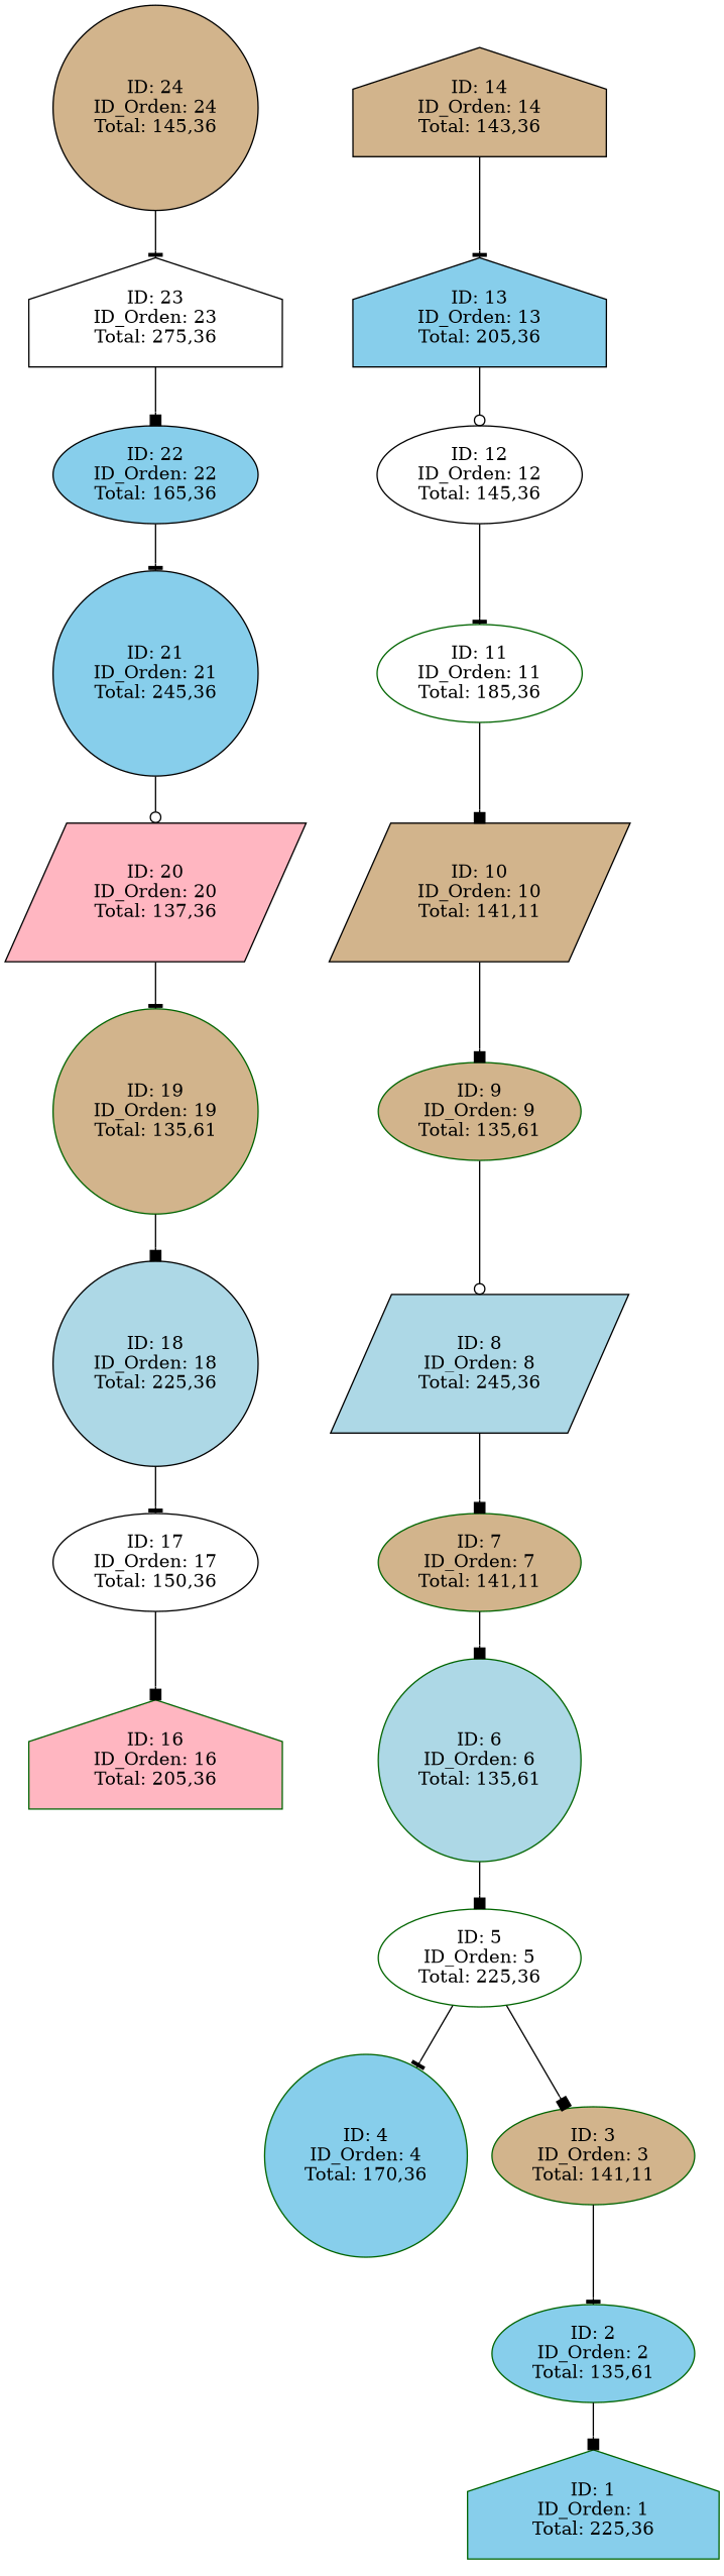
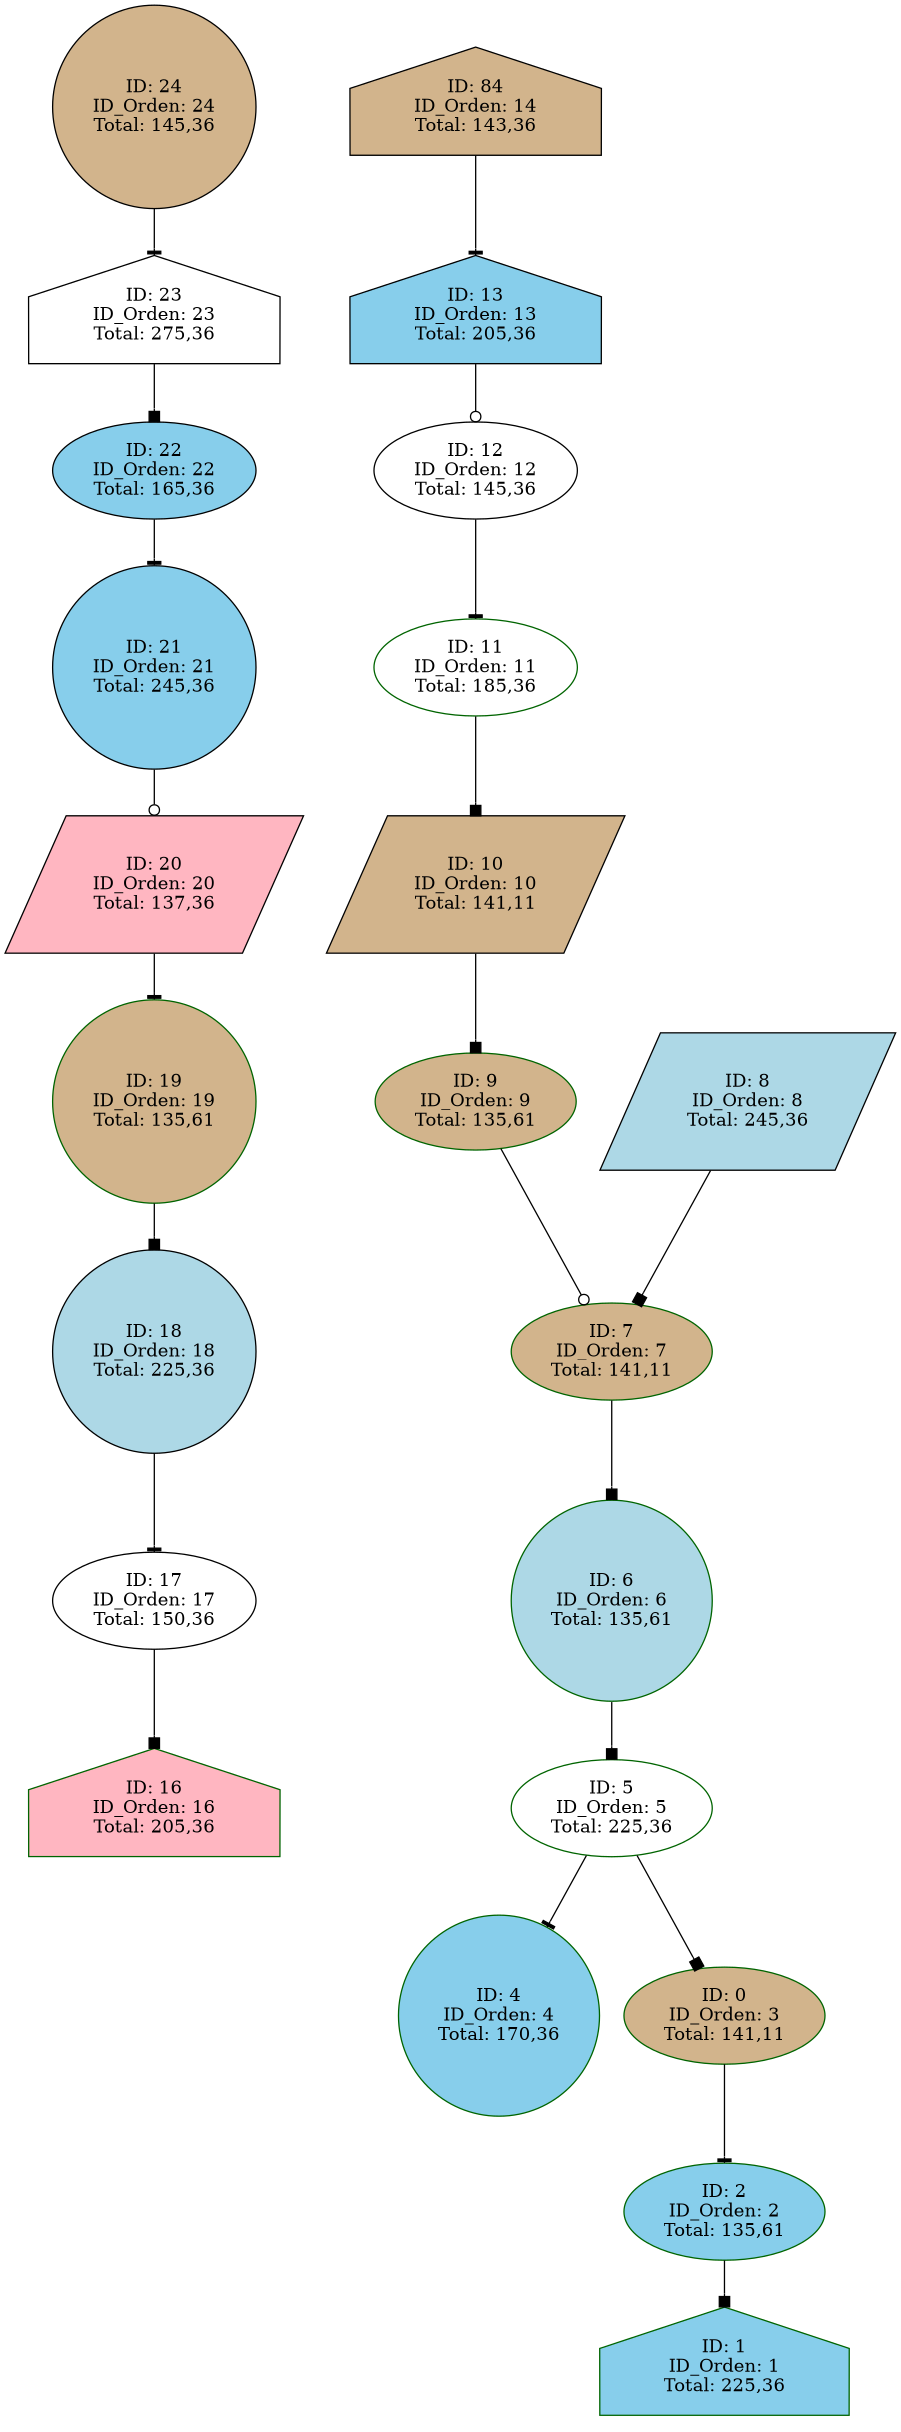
  digraph {
    rankdir=TB
    node [color=black fillcolor=tan shape=ellipse style=filled]
    edge [arrowhead=box]
    n1 [label="ID: 24\nID_Orden: 24\nTotal: 145,36" shape=circle]
    n2 [fillcolor=white label="ID: 23\nID_Orden: 23\nTotal: 275,36" shape=house]
    n3 [fillcolor=skyblue label="ID: 22\nID_Orden: 22\nTotal: 165,36"]
    n4 [fillcolor=skyblue label="ID: 21\nID_Orden: 21\nTotal: 245,36" shape=circle]
    n5 [fillcolor=lightpink label="ID: 20\nID_Orden: 20\nTotal: 137,36" shape=parallelogram]
    n6 [color=darkgreen label="ID: 19\nID_Orden: 19\nTotal: 135,61" shape=circle]
    n7 [fillcolor=lightblue label="ID: 18\nID_Orden: 18\nTotal: 225,36" shape=circle]
    n8 [fillcolor=white label="ID: 17\nID_Orden: 17\nTotal: 150,36"]
    n9 [color=darkgreen fillcolor=lightpink label="ID: 16\nID_Orden: 16\nTotal: 205,36" shape=house]
-   n10 [label="ID: 14\nID_Orden: 14\nTotal: 143,36" shape=house]
+   n10 [label="ID: 84\nID_Orden: 14\nTotal: 143,36" shape=house]
    n11 [fillcolor=skyblue label="ID: 13\nID_Orden: 13\nTotal: 205,36" shape=house]
    n12 [fillcolor=white label="ID: 12\nID_Orden: 12\nTotal: 145,36"]
    n13 [color=darkgreen fillcolor=white label="ID: 11\nID_Orden: 11\nTotal: 185,36"]
    n14 [label="ID: 10\nID_Orden: 10\nTotal: 141,11" shape=parallelogram]
    n15 [color=darkgreen label="ID: 9\nID_Orden: 9\nTotal: 135,61"]
    n16 [fillcolor=lightblue label="ID: 8\nID_Orden: 8\nTotal: 245,36" shape=parallelogram]
    n17 [color=darkgreen label="ID: 7\nID_Orden: 7\nTotal: 141,11"]
    n18 [color=darkgreen fillcolor=lightblue label="ID: 6\nID_Orden: 6\nTotal: 135,61" shape=circle]
    n19 [color=darkgreen fillcolor=white label="ID: 5\nID_Orden: 5\nTotal: 225,36"]
    n20 [color=darkgreen fillcolor=skyblue label="ID: 4\nID_Orden: 4\nTotal: 170,36" shape=circle]
-   n21 [color=darkgreen label="ID: 3\nID_Orden: 3\nTotal: 141,11"]
+   n21 [color=darkgreen label="ID: 0\nID_Orden: 3\nTotal: 141,11"]
    n22 [color=darkgreen fillcolor=skyblue label="ID: 2\nID_Orden: 2\nTotal: 135,61"]
    n23 [color=darkgreen fillcolor=skyblue label="ID: 1\nID_Orden: 1\nTotal: 225,36" shape=house]
    n1 -> n2 [arrowhead=tee]
    n2 -> n3
    n3 -> n4 [arrowhead=tee]
    n4 -> n5 [arrowhead=odot]
    n5 -> n6 [arrowhead=tee]
    n6 -> n7
    n7 -> n8 [arrowhead=tee]
    n8 -> n9
    n10 -> n11 [arrowhead=tee]
    n11 -> n12 [arrowhead=odot]
    n12 -> n13 [arrowhead=tee]
    n13 -> n14
    n14 -> n15
-   n15 -> n16 [arrowhead=odot]
+   n15 -> n17 [arrowhead=odot]
    n16 -> n17
    n17 -> n18
    n18 -> n19
    n19 -> n20 [arrowhead=tee]
    n19 -> n21
    n21 -> n22 [arrowhead=tee]
    n22 -> n23
  }
